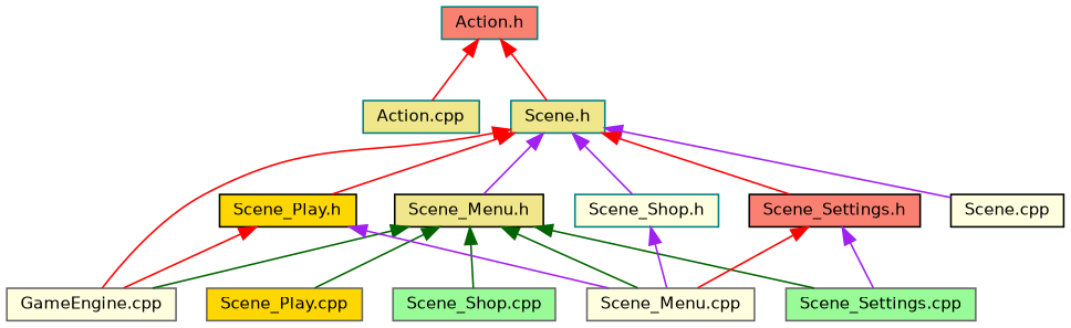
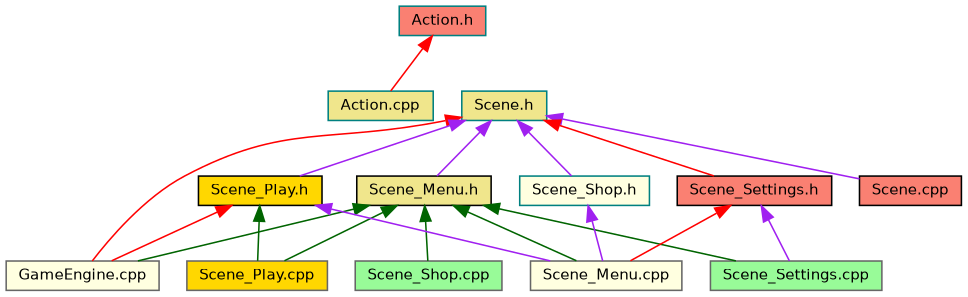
  digraph {
    node [color=gray40 fillcolor=lightyellow fontname=Helvetica fontsize=10 shape=box style=filled]
    edge [color=red dir=back fontname=Helvetica fontsize=10 labelfontname=Helvetica labelfontsize=10 style=solid]
    n1 [color=teal fillcolor=salmon fontcolor=black height=0.2 label="Action.h" width=0.4]
    n2 [color=teal fillcolor=khaki height=0.2 label="Action.cpp" width=0.4]
    n3 [color=teal fillcolor=khaki height=0.2 label="Scene.h" width=0.4]
    n4 [height=0.2 label="GameEngine.cpp" width=0.4]
-   n5 [color=black height=0.2 label="Scene.cpp" width=0.4]
+   n5 [color=black fillcolor=salmon height=0.2 label="Scene.cpp" width=0.4]
    n6 [color=black fillcolor=khaki height=0.2 label="Scene_Menu.h" width=0.4]
    n7 [color=black fillcolor=gold height=0.2 label="Scene_Play.h" width=0.4]
    n8 [color=black fillcolor=salmon height=0.2 label="Scene_Settings.h" width=0.4]
    n9 [color=teal height=0.2 label="Scene_Shop.h" width=0.4]
    n10 [fillcolor=gold height=0.2 label="Scene_Play.cpp" width=0.4]
    n11 [height=0.2 label="Scene_Menu.cpp" width=0.4]
    n12 [fillcolor=palegreen height=0.2 label="Scene_Settings.cpp" width=0.4]
    n13 [fillcolor=palegreen height=0.2 label="Scene_Shop.cpp" width=0.4]
    n1 -> n2
-   n1 -> n3
    n3 -> n4
    n3 -> n5 [color=purple]
    n3 -> n6 [color=purple]
-   n3 -> n7
+   n3 -> n7 [color=purple]
    n3 -> n8
    n3 -> n9 [color=purple]
    n6 -> n4 [color=darkgreen]
    n6 -> n10 [color=darkgreen]
    n6 -> n11 [color=darkgreen]
    n6 -> n12 [color=darkgreen]
    n6 -> n13 [color=darkgreen]
    n7 -> n4
+   n7 -> n10 [color=darkgreen]
    n7 -> n11 [color=purple]
    n8 -> n11
    n8 -> n12 [color=purple]
    n9 -> n11 [color=purple]
  }
